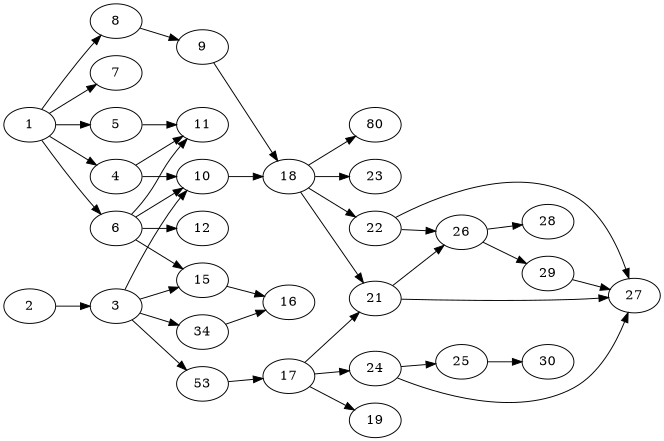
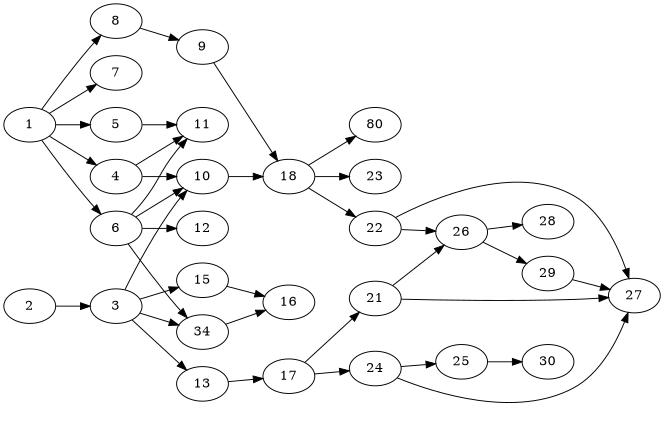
  digraph {
    rankdir=LR
    node [alpha=0.09 compute_size=68719476736 result_size=0]
    1 [alpha=0.00 compute_size=285926894300 ram=28888976 result_size=13312 trans_size=20237]
    4 [alpha=0.06 compute_size=657877683064 ram=7644368 result_size=9216 trans_size=127301]
    5 [alpha=0.08 compute_size=782757789696 ram=38812736 result_size=54272 trans_size=129411]
    6 [alpha=0.08 compute_size=413653108287 ram=39489104 result_size=9216 trans_size=678698]
    7 [alpha=0.12 ram=33321008 trans_size=167613]
    8 [alpha=0.01 compute_size=11532238848 ram=627248 result_size=91136 trans_size=52590]
    11 [alpha=0.02 compute_size=3302129664 ram=22267856 trans_size=651652]
    10 [alpha=0.18 compute_size=28991029248 ram=13848896 result_size=29696 trans_size=693947]
    12 [alpha=0.05 ram=14097584 trans_size=869072]
    15 [alpha=0.07 compute_size=31868245528 ram=16666832 result_size=29696 trans_size=65281]
    9 [alpha=0.11 compute_size=614971235624 ram=20725040 result_size=1024 trans_size=935311]
    18 [alpha=0.15 compute_size=31532908544 ram=1441424 result_size=91136 trans_size=137850]
    16 [alpha=0.14 compute_size=561916113451 ram=29349920 trans_size=837998]
    2 [compute_size=368293445632 ram=50621456 result_size=9216 trans_size=534519]
    3 [alpha=0.16 compute_size=3157852160 ram=1845344 result_size=74752 trans_size=113138]
-   13 [alpha=0.11 compute_size=9173164032 ram=1162640 result_size=13312 trans_size=274836 label=53]
+   13 [alpha=0.11 compute_size=9173164032 ram=1162640 result_size=13312 trans_size=274836]
    n17 [alpha=0.01 compute_size=8589934592 label=34 ram=40981232 result_size=70656 trans_size=74392]
    17 [alpha=0.03 compute_size=36268998656 ram=13304000 result_size=70656 trans_size=348588]
    21 [compute_size=549755813888 ram=46086464 result_size=91136 trans_size=32034]
    n20 [alpha=0.06 compute_size=283131331686 label=80 ram=32852144 trans_size=848324]
    22 [alpha=0.19 compute_size=45843865600 ram=13416464 result_size=1024 trans_size=821726]
    23 [alpha=0.05 compute_size=47608233984 ram=3153728 trans_size=220905]
-   19 [alpha=0.10 compute_size=582886064547 ram=5955824 trans_size=1012547]
    24 [alpha=0.06 compute_size=119564892802 ram=28621280 result_size=1024 trans_size=492480]
    26 [alpha=0.08 compute_size=10377101312 ram=33100832 result_size=91136 trans_size=228705]
    27 [compute_size=595518759396 ram=29647712 result_size=54272 trans_size=166750]
    25 [alpha=0.07 compute_size=6353178624 ram=51706496 result_size=54272 trans_size=411950]
    28 [alpha=0.05 compute_size=2903445504 ram=5166992 trans_size=34623]
    29 [compute_size=162878931711 ram=11507744 trans_size=502230]
    30 [compute_size=92496199680 ram=32508416 trans_size=65249]
    1 -> 4
    1 -> 5
    1 -> 6
    1 -> 7
    1 -> 8
    4 -> 11
    4 -> 10
    5 -> 11
    6 -> 11
    6 -> 10
    6 -> 12
-   6 -> 15
+   6 -> n17
    8 -> 9
    10 -> 18
    15 -> 16
    9 -> 18
-   18 -> 21
    18 -> n20
    18 -> 22
    18 -> 23
    2 -> 3
    3 -> 10
    3 -> 15
    3 -> 13
    3 -> n17
    13 -> 17
    n17 -> 16
    17 -> 21
-   17 -> 19
    17 -> 24
    21 -> 26
    21 -> 27
    22 -> 26
    22 -> 27
    24 -> 27
    24 -> 25
    26 -> 28
    26 -> 29
    25 -> 30
    29 -> 27
  }
